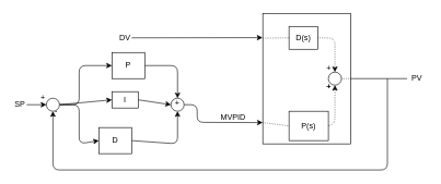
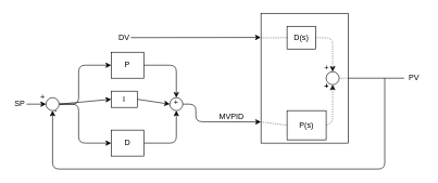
  <mxCell id="0" />
  <mxCell id="1" parent="0" />
  <mxCell id="2" value="" style="rounded=0;whiteSpace=wrap;html=1;" parent="1" vertex="1"><mxGeometry x="400" y="20" width="134" height="200" as="geometry" /></mxCell>
  <mxCell id="3" value="" style="endArrow=classic;html=1;entryX=-0.003;entryY=0.186;entryDx=0;entryDy=0;entryPerimeter=0;exitX=1;exitY=0.5;exitDx=0;exitDy=0;" parent="1" source="4" target="2" edge="1"><mxGeometry width="50" height="50" relative="1" as="geometry"><mxPoint x="370" y="57" as="sourcePoint" /><mxPoint x="390" y="70" as="targetPoint" /></mxGeometry></mxCell>
  <mxCell id="4" value="DV" style="text;html=1;strokeColor=none;fillColor=none;align=center;verticalAlign=middle;whiteSpace=wrap;rounded=0;" parent="1" vertex="1"><mxGeometry x="180" y="42.5" width="20" height="30" as="geometry" /></mxCell>
  <mxCell id="5" value="PV" style="text;html=1;strokeColor=none;fillColor=none;align=center;verticalAlign=middle;whiteSpace=wrap;rounded=0;" parent="1" vertex="1"><mxGeometry x="620" y="105" width="30" height="30" as="geometry" /></mxCell>
  <mxCell id="6" value="" style="endArrow=none;html=1;entryX=0;entryY=0.5;entryDx=0;entryDy=0;exitX=1;exitY=0.5;exitDx=0;exitDy=0;endFill=0;" parent="1" source="2" target="5" edge="1"><mxGeometry width="50" height="50" relative="1" as="geometry"><mxPoint x="480" y="220" as="sourcePoint" /><mxPoint x="530" y="170" as="targetPoint" /></mxGeometry></mxCell>
  <mxCell id="7" value="P(s)" style="rounded=0;whiteSpace=wrap;html=1;" parent="1" vertex="1"><mxGeometry x="440" y="170" width="60" height="45" as="geometry" /></mxCell>
  <mxCell id="8" value="D(s)" style="rounded=0;whiteSpace=wrap;html=1;" parent="1" vertex="1"><mxGeometry x="440" y="40" width="44" height="35" as="geometry" /></mxCell>
  <mxCell id="9" value="" style="endArrow=none;dashed=1;html=1;dashPattern=1 2;strokeWidth=1;exitX=0.006;exitY=0.838;exitDx=0;exitDy=0;entryX=0;entryY=0.5;entryDx=0;entryDy=0;exitPerimeter=0;" parent="1" source="2" target="7" edge="1"><mxGeometry width="50" height="50" relative="1" as="geometry"><mxPoint x="424" y="105" as="sourcePoint" /><mxPoint x="461" y="105" as="targetPoint" /></mxGeometry></mxCell>
  <mxCell id="10" value="" style="ellipse;whiteSpace=wrap;html=1;" parent="1" vertex="1"><mxGeometry x="500" y="110" width="20" height="20" as="geometry" /></mxCell>
  <mxCell id="11" value="" style="endArrow=classic;html=1;entryX=0.5;entryY=0;entryDx=0;entryDy=0;exitX=1;exitY=0.5;exitDx=0;exitDy=0;dashed=1;dashPattern=1 2;" parent="1" source="8" target="10" edge="1"><mxGeometry width="50" height="50" relative="1" as="geometry"><mxPoint x="510" y="200" as="sourcePoint" /><mxPoint x="560" y="150" as="targetPoint" /><Array as="points"><mxPoint x="510" y="58" /></Array></mxGeometry></mxCell>
  <mxCell id="12" value="" style="endArrow=classic;html=1;entryX=0.5;entryY=1;entryDx=0;entryDy=0;exitX=1;exitY=0.5;exitDx=0;exitDy=0;dashed=1;dashPattern=1 2;" parent="1" source="7" target="10" edge="1"><mxGeometry width="50" height="50" relative="1" as="geometry"><mxPoint x="494" y="105" as="sourcePoint" /><mxPoint x="520" y="120" as="targetPoint" /><Array as="points"><mxPoint x="510" y="188" /><mxPoint x="510" y="145" /></Array></mxGeometry></mxCell>
  <mxCell id="13" value="" style="endArrow=none;dashed=1;html=1;dashPattern=1 2;strokeWidth=1;exitX=1;exitY=0.5;exitDx=0;exitDy=0;entryX=1;entryY=0.5;entryDx=0;entryDy=0;" parent="1" source="2" target="10" edge="1"><mxGeometry width="50" height="50" relative="1" as="geometry"><mxPoint x="424" y="155" as="sourcePoint" /><mxPoint x="450" y="155" as="targetPoint" /></mxGeometry></mxCell>
  <mxCell id="14" value="+" style="text;html=1;strokeColor=none;fillColor=none;align=center;verticalAlign=middle;whiteSpace=wrap;rounded=0;" parent="1" vertex="1"><mxGeometry x="496" y="93.5" width="10" height="20" as="geometry" /></mxCell>
  <mxCell id="15" value="+" style="text;html=1;strokeColor=none;fillColor=none;align=center;verticalAlign=middle;whiteSpace=wrap;rounded=0;" parent="1" vertex="1"><mxGeometry x="496" y="122.5" width="10" height="20" as="geometry" /></mxCell>
  <mxCell id="16" value="" style="endArrow=none;dashed=1;html=1;dashPattern=1 2;strokeWidth=1;exitX=0;exitY=0.5;exitDx=0;exitDy=0;" parent="1" source="8" edge="1"><mxGeometry width="50" height="50" relative="1" as="geometry"><mxPoint x="544" y="130" as="sourcePoint" /><mxPoint x="400" y="58" as="targetPoint" /></mxGeometry></mxCell>
  <mxCell id="17" style="edgeStyle=none;html=1;exitX=1;exitY=0.5;exitDx=0;exitDy=0;entryX=0;entryY=0.5;entryDx=0;entryDy=0;" edge="1" parent="1" source="20" target="29"><mxGeometry relative="1" as="geometry"><Array as="points"><mxPoint x="120" y="160" /><mxPoint x="120" y="100" /></Array></mxGeometry></mxCell>
  <mxCell id="18" style="edgeStyle=none;html=1;exitX=1;exitY=0.5;exitDx=0;exitDy=0;entryX=0;entryY=0.5;entryDx=0;entryDy=0;" edge="1" parent="1" source="20" target="31"><mxGeometry relative="1" as="geometry"><mxPoint x="160" y="160" as="targetPoint" /></mxGeometry></mxCell>
  <mxCell id="19" style="edgeStyle=none;html=1;exitX=1;exitY=0.5;exitDx=0;exitDy=0;entryX=0;entryY=0.5;entryDx=0;entryDy=0;" edge="1" parent="1" source="20" target="33"><mxGeometry relative="1" as="geometry"><Array as="points"><mxPoint x="120" y="160" /><mxPoint x="120" y="220" /></Array></mxGeometry></mxCell>
  <mxCell id="20" value="" style="ellipse;whiteSpace=wrap;html=1;" parent="1" vertex="1"><mxGeometry x="70" y="150" width="20" height="20" as="geometry" /></mxCell>
  <mxCell id="21" value="" style="endArrow=classic;html=1;entryX=0.5;entryY=1;entryDx=0;entryDy=0;" parent="1" target="20" edge="1"><mxGeometry width="50" height="50" relative="1" as="geometry"><mxPoint x="590" y="120" as="sourcePoint" /><mxPoint x="90" y="300" as="targetPoint" /><Array as="points"><mxPoint x="590" y="260" /><mxPoint x="80" y="260" /></Array></mxGeometry></mxCell>
  <mxCell id="22" value="" style="endArrow=classic;html=1;entryX=0;entryY=0.5;entryDx=0;entryDy=0;exitX=1;exitY=0.5;exitDx=0;exitDy=0;" parent="1" target="20" edge="1" source="23"><mxGeometry width="50" height="50" relative="1" as="geometry"><mxPoint x="40" y="220" as="sourcePoint" /><mxPoint x="440" y="190" as="targetPoint" /></mxGeometry></mxCell>
  <mxCell id="23" value="SP" style="text;html=1;strokeColor=none;fillColor=none;align=center;verticalAlign=middle;whiteSpace=wrap;rounded=0;" parent="1" vertex="1"><mxGeometry x="20" y="145" width="20" height="30" as="geometry" /></mxCell>
  <mxCell id="24" value="-" style="text;html=1;strokeColor=none;fillColor=none;align=center;verticalAlign=middle;whiteSpace=wrap;rounded=0;" parent="1" vertex="1"><mxGeometry x="80" y="160" width="10" height="20" as="geometry" /></mxCell>
  <mxCell id="25" value="+" style="text;html=1;strokeColor=none;fillColor=none;align=center;verticalAlign=middle;whiteSpace=wrap;rounded=0;" parent="1" vertex="1"><mxGeometry x="496" y="122.5" width="10" height="20" as="geometry" /></mxCell>
  <mxCell id="26" value="+" style="text;html=1;strokeColor=none;fillColor=none;align=center;verticalAlign=middle;whiteSpace=wrap;rounded=0;" parent="1" vertex="1"><mxGeometry x="60" y="140" width="10" height="20" as="geometry" /></mxCell>
  <mxCell id="27" value="MVPID" style="text;html=1;strokeColor=none;fillColor=none;align=center;verticalAlign=middle;whiteSpace=wrap;rounded=0;" parent="1" vertex="1"><mxGeometry x="350" y="169" width="10" height="20" as="geometry" /></mxCell>
  <mxCell id="28" style="edgeStyle=none;html=1;exitX=1;exitY=0.5;exitDx=0;exitDy=0;entryX=0.5;entryY=0;entryDx=0;entryDy=0;" edge="1" parent="1" source="29" target="35"><mxGeometry relative="1" as="geometry"><Array as="points"><mxPoint x="270" y="100" /></Array></mxGeometry></mxCell>
  <mxCell id="29" value="P" style="rounded=0;whiteSpace=wrap;html=1;" vertex="1" parent="1"><mxGeometry x="170" y="80" width="50" height="40" as="geometry" /></mxCell>
  <mxCell id="30" style="edgeStyle=none;html=1;exitX=1;exitY=0.5;exitDx=0;exitDy=0;entryX=0;entryY=0.5;entryDx=0;entryDy=0;" edge="1" parent="1" source="31" target="35"><mxGeometry relative="1" as="geometry" /></mxCell>
  <mxCell id="31" value="I" style="rounded=0;whiteSpace=wrap;html=1;" vertex="1" parent="1"><mxGeometry x="170" y="140" width="40" height="25" as="geometry" /></mxCell>
  <mxCell id="32" style="edgeStyle=none;html=1;exitX=1;exitY=0.5;exitDx=0;exitDy=0;entryX=0.5;entryY=1;entryDx=0;entryDy=0;" edge="1" parent="1" source="33" target="35"><mxGeometry relative="1" as="geometry"><Array as="points"><mxPoint x="270" y="220" /></Array></mxGeometry></mxCell>
- <mxCell id="33" value="D" style="rounded=0;whiteSpace=wrap;html=1;" vertex="1" parent="1"><mxGeometry x="150" y="195" width="50" height="40" as="geometry" /></mxCell>
+ <mxCell id="33" value="D" style="rounded=0;whiteSpace=wrap;html=1;" vertex="1" parent="1"><mxGeometry x="170" y="200" width="50" height="40" as="geometry" /></mxCell>
  <mxCell id="34" style="edgeStyle=none;html=1;exitX=1;exitY=0.5;exitDx=0;exitDy=0;entryX=-0.001;entryY=0.837;entryDx=0;entryDy=0;entryPerimeter=0;" edge="1" parent="1" source="35" target="2"><mxGeometry relative="1" as="geometry"><Array as="points"><mxPoint x="300" y="160" /><mxPoint x="300" y="187" /></Array></mxGeometry></mxCell>
  <mxCell id="35" value="" style="ellipse;whiteSpace=wrap;html=1;" vertex="1" parent="1"><mxGeometry x="260" y="150" width="20" height="20" as="geometry" /></mxCell>
  <mxCell id="36" value="+" style="text;html=1;strokeColor=none;fillColor=none;align=center;verticalAlign=middle;whiteSpace=wrap;rounded=0;" vertex="1" parent="1"><mxGeometry x="265" y="148" width="10" height="20" as="geometry" /></mxCell>
